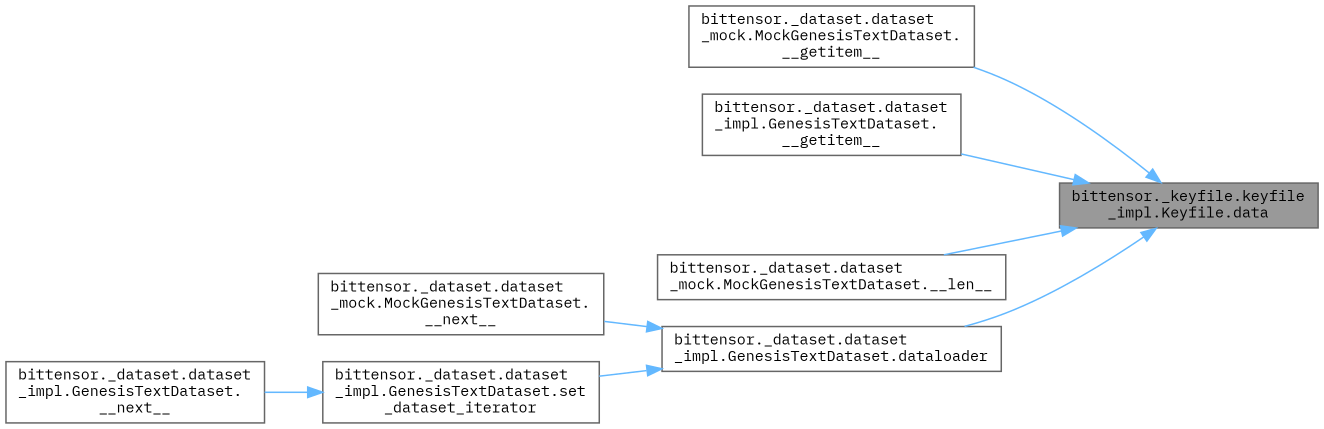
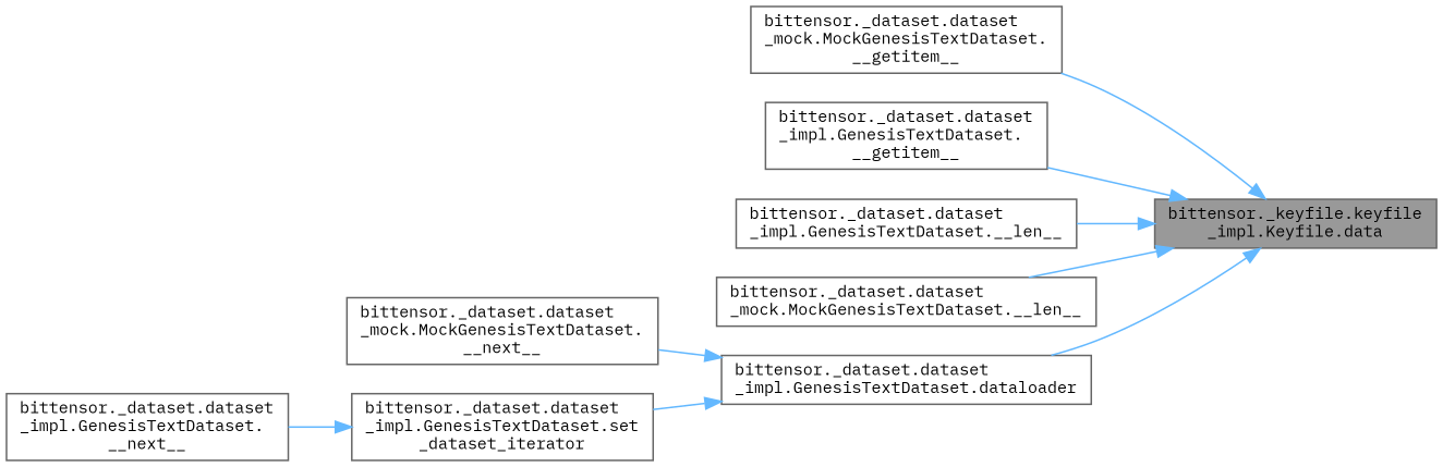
  digraph {
    rankdir=RL
    fontname="IBM Plex Mono"
    node [color=grey40 fillcolor=white fontname="IBM Plex Mono" fontsize=10 shape=box style=filled]
    edge [color=steelblue1 dir=back fontname="IBM Plex Mono" fontsize=10 labelfontname=Helvetica labelfontsize=10 style=solid]
    n1 [color=gray40 fillcolor=grey60 fontcolor=black height=0.2 label="bittensor._keyfile.keyfile\l_impl.Keyfile.data" width=0.4]
    n2 [height=0.2 label="bittensor._dataset.dataset\l_mock.MockGenesisTextDataset.\l__getitem__" width=0.4]
    n3 [height=0.2 label="bittensor._dataset.dataset\l_impl.GenesisTextDataset.\l__getitem__" width=0.4]
+   n4 [height=0.2 label="bittensor._dataset.dataset\l_impl.GenesisTextDataset.__len__" width=0.4]
    n5 [height=0.2 label="bittensor._dataset.dataset\l_mock.MockGenesisTextDataset.__len__" width=0.4]
    n6 [height=0.2 label="bittensor._dataset.dataset\l_impl.GenesisTextDataset.dataloader" width=0.4]
    n7 [height=0.2 label="bittensor._dataset.dataset\l_mock.MockGenesisTextDataset.\l__next__" width=0.4]
    n8 [height=0.2 label="bittensor._dataset.dataset\l_impl.GenesisTextDataset.set\l_dataset_iterator" width=0.4]
    n9 [height=0.2 label="bittensor._dataset.dataset\l_impl.GenesisTextDataset.\l__next__" width=0.4]
    n1 -> n2
    n1 -> n3
+   n1 -> n4
    n1 -> n5
    n1 -> n6
    n6 -> n7
    n6 -> n8
    n8 -> n9
  }
